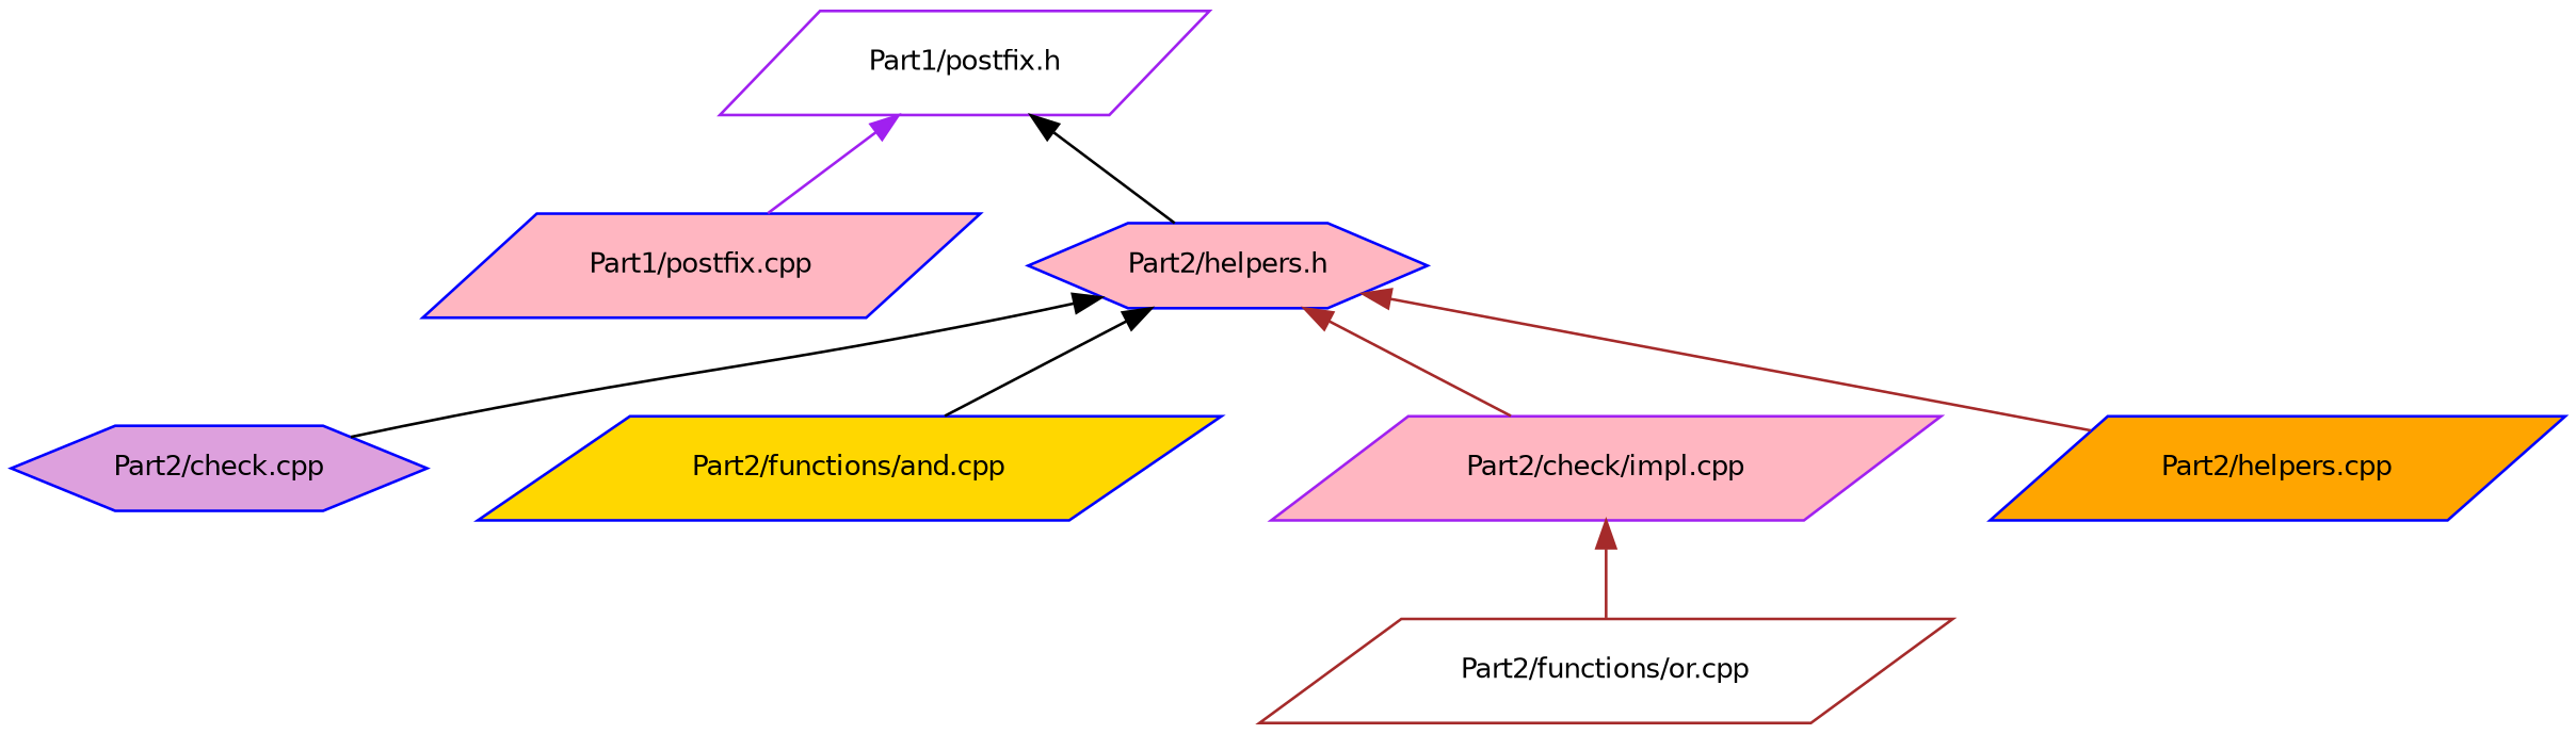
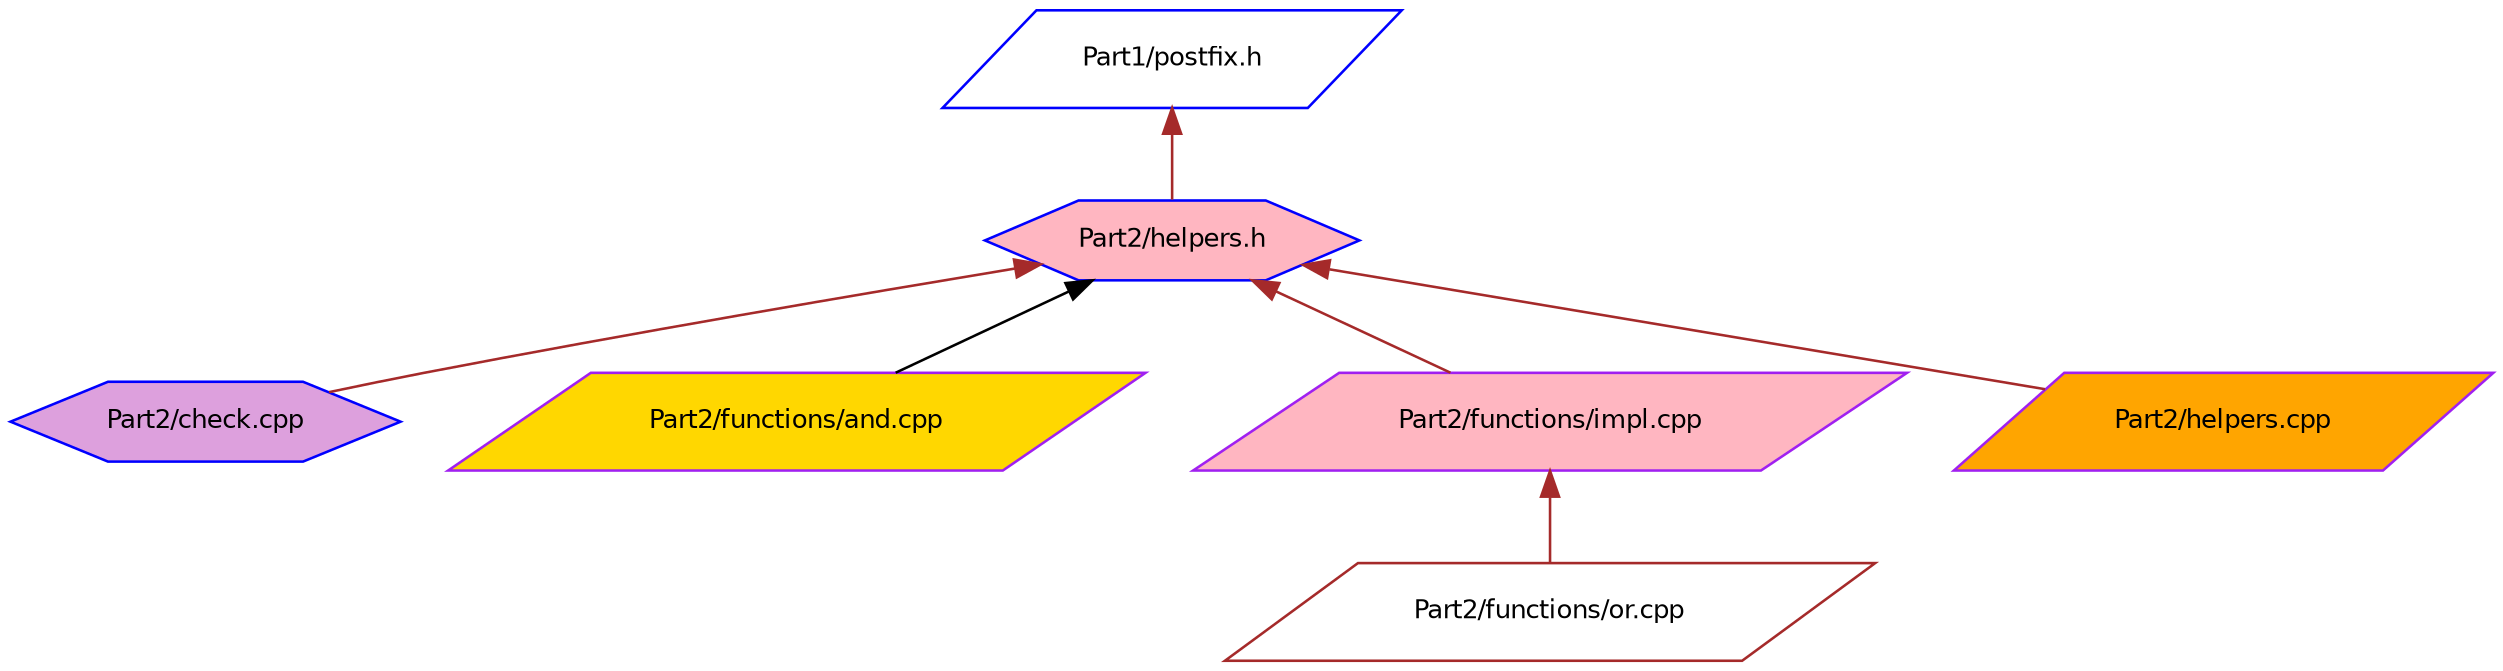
  digraph {
    node [color=blue fillcolor=lightpink fontname=Helvetica fontsize=10 shape=parallelogram style=filled]
    edge [color=black dir=back fontname=Helvetica fontsize=10 labelfontname=Helvetica labelfontsize=10 style=solid]
-   n1 [color=purple fillcolor=white fontcolor=black height=0.2 label="Part1/postfix.h" width=0.4]
-   n2 [height=0.2 label="Part1/postfix.cpp" width=0.4]
+   n1 [fillcolor=white fontcolor=black height=0.2 label="Part1/postfix.h" width=0.4]
    n3 [height=0.2 label="Part2/helpers.h" shape=hexagon width=0.4]
    n4 [fillcolor=plum height=0.2 label="Part2/check.cpp" shape=hexagon width=0.4]
-   n5 [fillcolor=gold height=0.2 label="Part2/functions/and.cpp" width=0.4]
-   n6 [color=purple height=0.2 label="Part2/check/impl.cpp" width=0.4]
-   n7 [fillcolor=orange height=0.2 label="Part2/helpers.cpp" width=0.4]
+   n5 [color=purple fillcolor=gold height=0.2 label="Part2/functions/and.cpp" width=0.4]
+   n6 [color=purple height=0.2 label="Part2/functions/impl.cpp" width=0.4]
+   n7 [color=purple fillcolor=orange height=0.2 label="Part2/helpers.cpp" width=0.4]
    n8 [color=brown fillcolor=white height=0.2 label="Part2/functions/or.cpp" width=0.4]
-   n1 -> n2 [color=purple]
-   n1 -> n3
-   n3 -> n4
+   n1 -> n3 [color=brown]
+   n3 -> n4 [color=brown]
    n3 -> n5
    n3 -> n6 [color=brown]
    n3 -> n7 [color=brown]
    n6 -> n8 [color=brown]
  }
